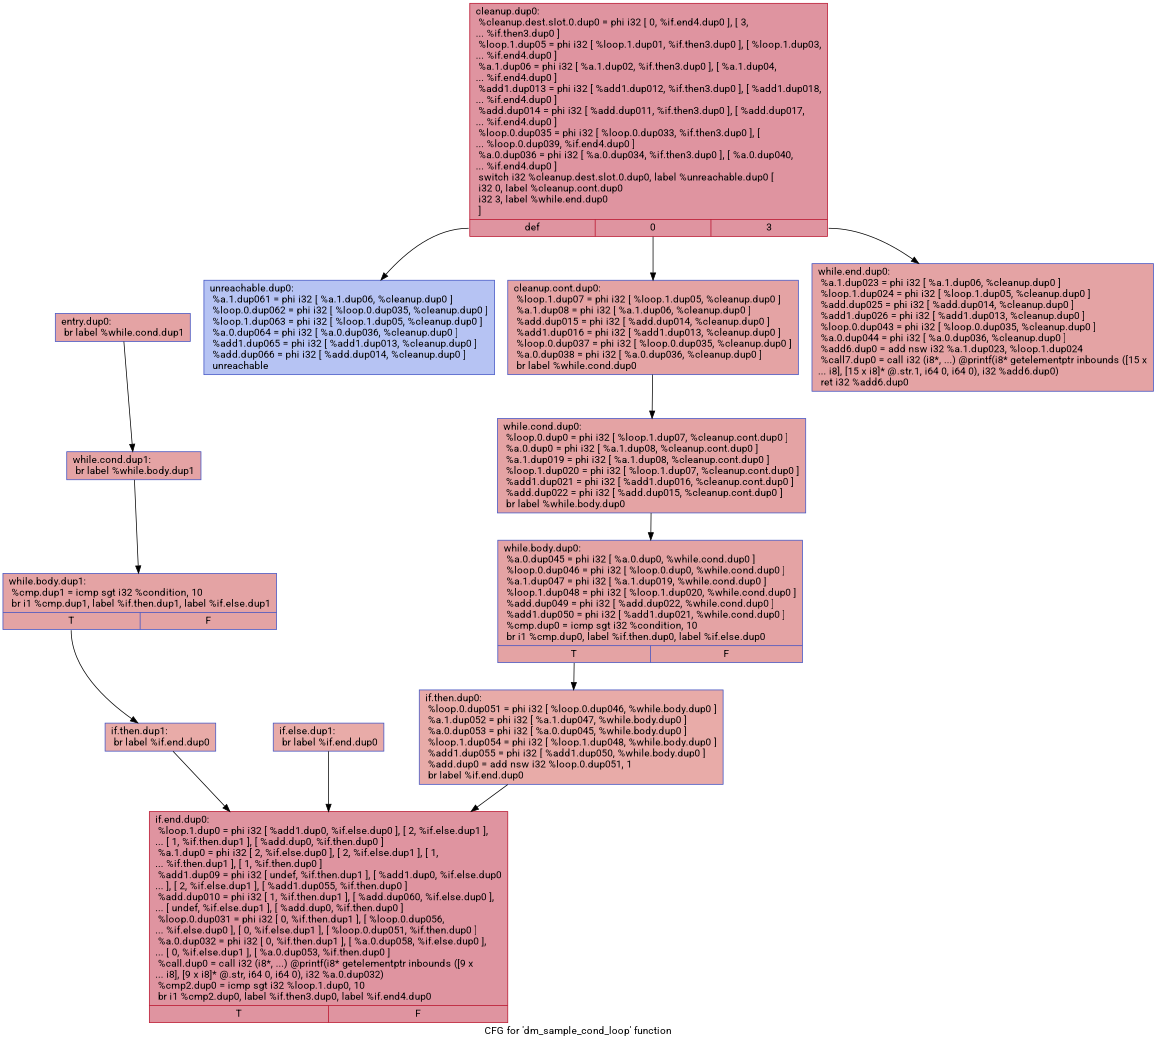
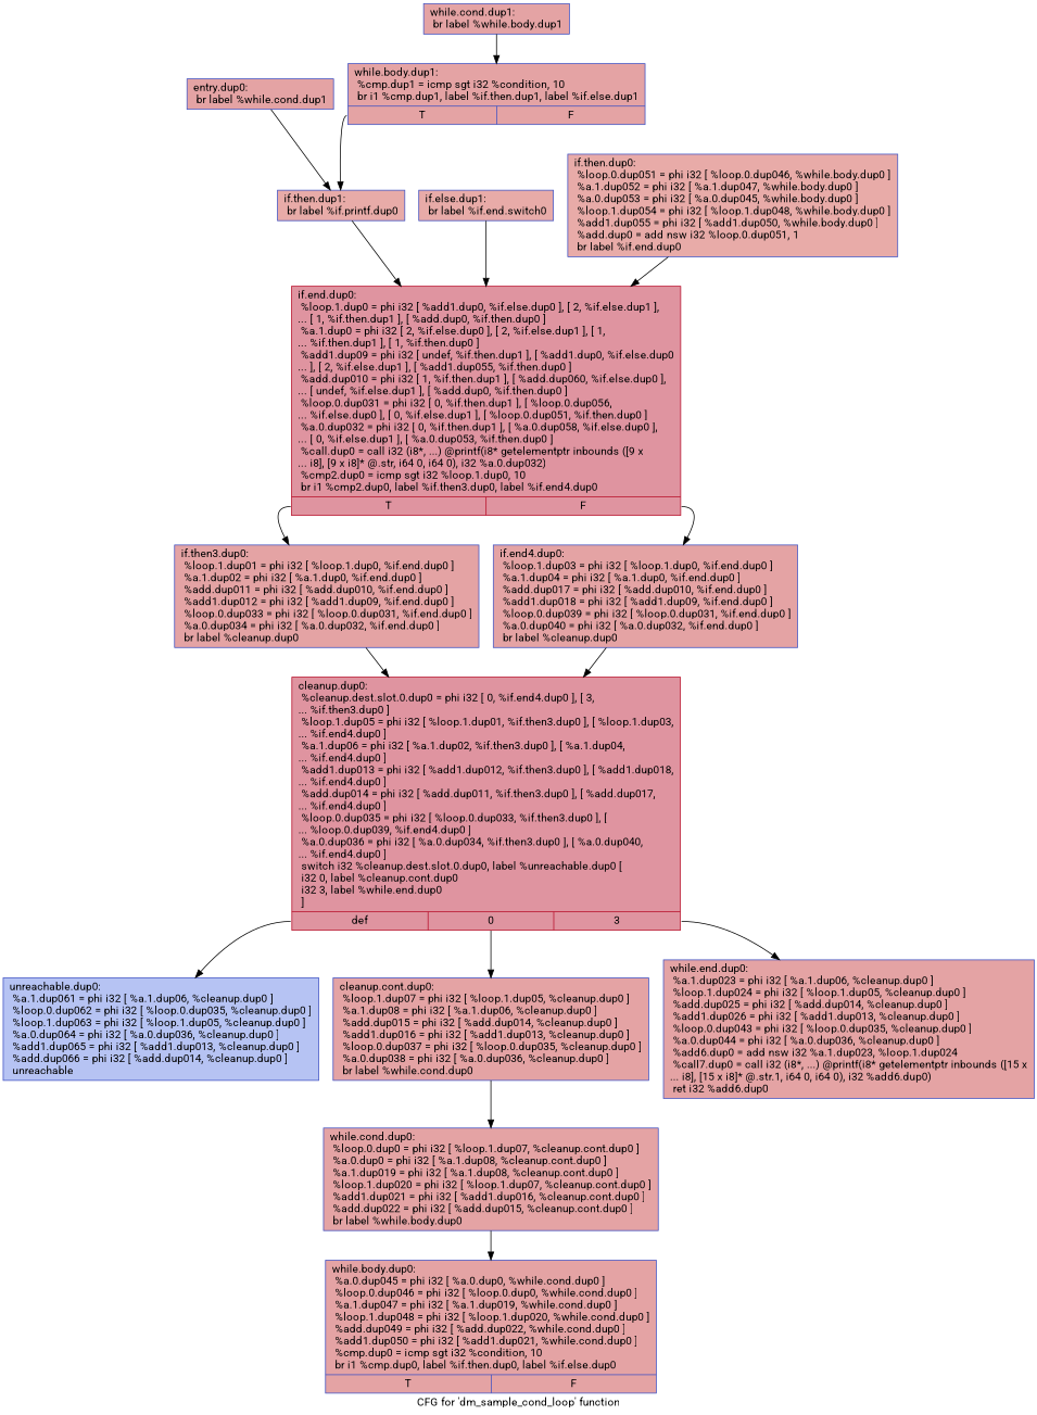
  digraph {
    fontname=Roboto
    label="CFG for 'dm_sample_cond_loop' function"
    node [color="#3d50c3ff" fillcolor="#c32e3170" fontname=Roboto shape=record style=filled]
    edge [fontname=Roboto]
    n1 [label="{entry.dup0:\l  br label %while.cond.dup1\l}"]
    n2 [label="{while.cond.dup1:                                  \l  br label %while.body.dup1\l}"]
    n3 [label="{while.body.dup1:                                  \l  %cmp.dup1 = icmp sgt i32 %condition, 10\l  br i1 %cmp.dup1, label %if.then.dup1, label %if.else.dup1\l|{<s0>T|<s1>F}}"]
-   n4 [fillcolor="#cc403a70" label="{if.then.dup1:                                     \l  br label %if.end.dup0\l}"]
+   n4 [fillcolor="#cc403a70" label="{if.then.dup1:                                     \l  br label %if.printf.dup0\l}"]
    n5 [color="#b70d28ff" fillcolor="#b70d2870" label="{if.end.dup0:                                      \l  %loop.1.dup0 = phi i32 [ %add1.dup0, %if.else.dup0 ], [ 2, %if.else.dup1 ],\l... [ 1, %if.then.dup1 ], [ %add.dup0, %if.then.dup0 ]\l  %a.1.dup0 = phi i32 [ 2, %if.else.dup0 ], [ 2, %if.else.dup1 ], [ 1,\l... %if.then.dup1 ], [ 1, %if.then.dup0 ]\l  %add1.dup09 = phi i32 [ undef, %if.then.dup1 ], [ %add1.dup0, %if.else.dup0\l... ], [ 2, %if.else.dup1 ], [ %add1.dup055, %if.then.dup0 ]\l  %add.dup010 = phi i32 [ 1, %if.then.dup1 ], [ %add.dup060, %if.else.dup0 ],\l... [ undef, %if.else.dup1 ], [ %add.dup0, %if.then.dup0 ]\l  %loop.0.dup031 = phi i32 [ 0, %if.then.dup1 ], [ %loop.0.dup056,\l... %if.else.dup0 ], [ 0, %if.else.dup1 ], [ %loop.0.dup051, %if.then.dup0 ]\l  %a.0.dup032 = phi i32 [ 0, %if.then.dup1 ], [ %a.0.dup058, %if.else.dup0 ],\l... [ 0, %if.else.dup1 ], [ %a.0.dup053, %if.then.dup0 ]\l  %call.dup0 = call i32 (i8*, ...) @printf(i8* getelementptr inbounds ([9 x\l... i8], [9 x i8]* @.str, i64 0, i64 0), i32 %a.0.dup032)\l  %cmp2.dup0 = icmp sgt i32 %loop.1.dup0, 10\l  br i1 %cmp2.dup0, label %if.then3.dup0, label %if.end4.dup0\l|{<s0>T|<s1>F}}"]
-   n6 [fillcolor="#cc403a70" label="{if.else.dup1:                                     \l  br label %if.end.dup0\l}"]
+   n6 [fillcolor="#cc403a70" label="{if.else.dup1:                                     \l  br label %if.end.switch0\l}"]
+   n7 [label="{if.then3.dup0:                                    \l  %loop.1.dup01 = phi i32 [ %loop.1.dup0, %if.end.dup0 ]\l  %a.1.dup02 = phi i32 [ %a.1.dup0, %if.end.dup0 ]\l  %add.dup011 = phi i32 [ %add.dup010, %if.end.dup0 ]\l  %add1.dup012 = phi i32 [ %add1.dup09, %if.end.dup0 ]\l  %loop.0.dup033 = phi i32 [ %loop.0.dup031, %if.end.dup0 ]\l  %a.0.dup034 = phi i32 [ %a.0.dup032, %if.end.dup0 ]\l  br label %cleanup.dup0\l}"]
+   n8 [label="{if.end4.dup0:                                     \l  %loop.1.dup03 = phi i32 [ %loop.1.dup0, %if.end.dup0 ]\l  %a.1.dup04 = phi i32 [ %a.1.dup0, %if.end.dup0 ]\l  %add.dup017 = phi i32 [ %add.dup010, %if.end.dup0 ]\l  %add1.dup018 = phi i32 [ %add1.dup09, %if.end.dup0 ]\l  %loop.0.dup039 = phi i32 [ %loop.0.dup031, %if.end.dup0 ]\l  %a.0.dup040 = phi i32 [ %a.0.dup032, %if.end.dup0 ]\l  br label %cleanup.dup0\l}"]
    n9 [color="#b70d28ff" fillcolor="#b70d2870" label="{cleanup.dup0:                                     \l  %cleanup.dest.slot.0.dup0 = phi i32 [ 0, %if.end4.dup0 ], [ 3,\l... %if.then3.dup0 ]\l  %loop.1.dup05 = phi i32 [ %loop.1.dup01, %if.then3.dup0 ], [ %loop.1.dup03,\l... %if.end4.dup0 ]\l  %a.1.dup06 = phi i32 [ %a.1.dup02, %if.then3.dup0 ], [ %a.1.dup04,\l... %if.end4.dup0 ]\l  %add1.dup013 = phi i32 [ %add1.dup012, %if.then3.dup0 ], [ %add1.dup018,\l... %if.end4.dup0 ]\l  %add.dup014 = phi i32 [ %add.dup011, %if.then3.dup0 ], [ %add.dup017,\l... %if.end4.dup0 ]\l  %loop.0.dup035 = phi i32 [ %loop.0.dup033, %if.then3.dup0 ], [\l... %loop.0.dup039, %if.end4.dup0 ]\l  %a.0.dup036 = phi i32 [ %a.0.dup034, %if.then3.dup0 ], [ %a.0.dup040,\l... %if.end4.dup0 ]\l  switch i32 %cleanup.dest.slot.0.dup0, label %unreachable.dup0 [\l    i32 0, label %cleanup.cont.dup0\l    i32 3, label %while.end.dup0\l  ]\l|{<s0>def|<s1>0|<s2>3}}"]
    n10 [label="{cleanup.cont.dup0:                                \l  %loop.1.dup07 = phi i32 [ %loop.1.dup05, %cleanup.dup0 ]\l  %a.1.dup08 = phi i32 [ %a.1.dup06, %cleanup.dup0 ]\l  %add.dup015 = phi i32 [ %add.dup014, %cleanup.dup0 ]\l  %add1.dup016 = phi i32 [ %add1.dup013, %cleanup.dup0 ]\l  %loop.0.dup037 = phi i32 [ %loop.0.dup035, %cleanup.dup0 ]\l  %a.0.dup038 = phi i32 [ %a.0.dup036, %cleanup.dup0 ]\l  br label %while.cond.dup0\l}"]
    n11 [fillcolor="#5977e370" label="{unreachable.dup0:                                 \l  %a.1.dup061 = phi i32 [ %a.1.dup06, %cleanup.dup0 ]\l  %loop.0.dup062 = phi i32 [ %loop.0.dup035, %cleanup.dup0 ]\l  %loop.1.dup063 = phi i32 [ %loop.1.dup05, %cleanup.dup0 ]\l  %a.0.dup064 = phi i32 [ %a.0.dup036, %cleanup.dup0 ]\l  %add1.dup065 = phi i32 [ %add1.dup013, %cleanup.dup0 ]\l  %add.dup066 = phi i32 [ %add.dup014, %cleanup.dup0 ]\l  unreachable\l}"]
    n12 [label="{while.end.dup0:                                   \l  %a.1.dup023 = phi i32 [ %a.1.dup06, %cleanup.dup0 ]\l  %loop.1.dup024 = phi i32 [ %loop.1.dup05, %cleanup.dup0 ]\l  %add.dup025 = phi i32 [ %add.dup014, %cleanup.dup0 ]\l  %add1.dup026 = phi i32 [ %add1.dup013, %cleanup.dup0 ]\l  %loop.0.dup043 = phi i32 [ %loop.0.dup035, %cleanup.dup0 ]\l  %a.0.dup044 = phi i32 [ %a.0.dup036, %cleanup.dup0 ]\l  %add6.dup0 = add nsw i32 %a.1.dup023, %loop.1.dup024\l  %call7.dup0 = call i32 (i8*, ...) @printf(i8* getelementptr inbounds ([15 x\l... i8], [15 x i8]* @.str.1, i64 0, i64 0), i32 %add6.dup0)\l  ret i32 %add6.dup0\l}"]
    n13 [label="{while.body.dup0:                                  \l  %a.0.dup045 = phi i32 [ %a.0.dup0, %while.cond.dup0 ]\l  %loop.0.dup046 = phi i32 [ %loop.0.dup0, %while.cond.dup0 ]\l  %a.1.dup047 = phi i32 [ %a.1.dup019, %while.cond.dup0 ]\l  %loop.1.dup048 = phi i32 [ %loop.1.dup020, %while.cond.dup0 ]\l  %add.dup049 = phi i32 [ %add.dup022, %while.cond.dup0 ]\l  %add1.dup050 = phi i32 [ %add1.dup021, %while.cond.dup0 ]\l  %cmp.dup0 = icmp sgt i32 %condition, 10\l  br i1 %cmp.dup0, label %if.then.dup0, label %if.else.dup0\l|{<s0>T|<s1>F}}"]
    n14 [fillcolor="#cc403a70" label="{if.then.dup0:                                     \l  %loop.0.dup051 = phi i32 [ %loop.0.dup046, %while.body.dup0 ]\l  %a.1.dup052 = phi i32 [ %a.1.dup047, %while.body.dup0 ]\l  %a.0.dup053 = phi i32 [ %a.0.dup045, %while.body.dup0 ]\l  %loop.1.dup054 = phi i32 [ %loop.1.dup048, %while.body.dup0 ]\l  %add1.dup055 = phi i32 [ %add1.dup050, %while.body.dup0 ]\l  %add.dup0 = add nsw i32 %loop.0.dup051, 1\l  br label %if.end.dup0\l}"]
    n15 [label="{while.cond.dup0:                                  \l  %loop.0.dup0 = phi i32 [ %loop.1.dup07, %cleanup.cont.dup0 ]\l  %a.0.dup0 = phi i32 [ %a.1.dup08, %cleanup.cont.dup0 ]\l  %a.1.dup019 = phi i32 [ %a.1.dup08, %cleanup.cont.dup0 ]\l  %loop.1.dup020 = phi i32 [ %loop.1.dup07, %cleanup.cont.dup0 ]\l  %add1.dup021 = phi i32 [ %add1.dup016, %cleanup.cont.dup0 ]\l  %add.dup022 = phi i32 [ %add.dup015, %cleanup.cont.dup0 ]\l  br label %while.body.dup0\l}"]
-   n1 -> n2
+   n1 -> n4
    n2 -> n3
    n3 -> n4 [tailport=s0]
    n4 -> n5
+   n5 -> n7 [tailport=s0]
+   n5 -> n8 [tailport=s1]
    n6 -> n5
+   n7 -> n9
+   n8 -> n9
    n9 -> n10 [tailport=s1]
    n9 -> n11 [tailport=s0]
    n9 -> n12 [tailport=s2]
    n10 -> n15
-   n13 -> n14 [tailport=s0]
    n14 -> n5
    n15 -> n13
  }
